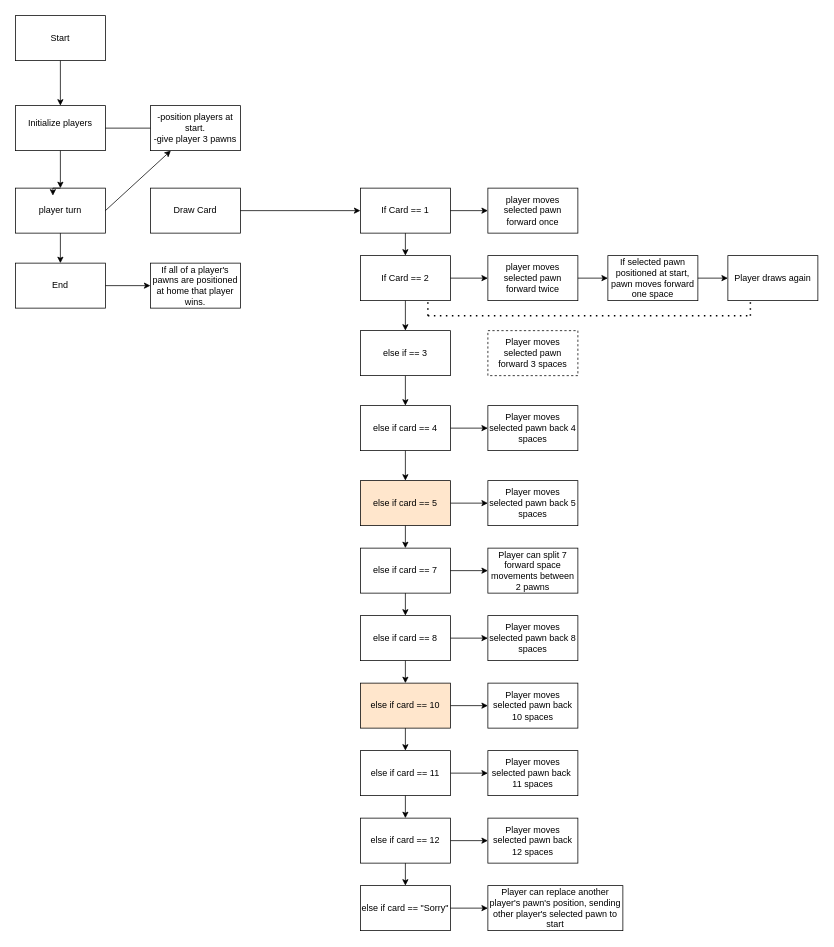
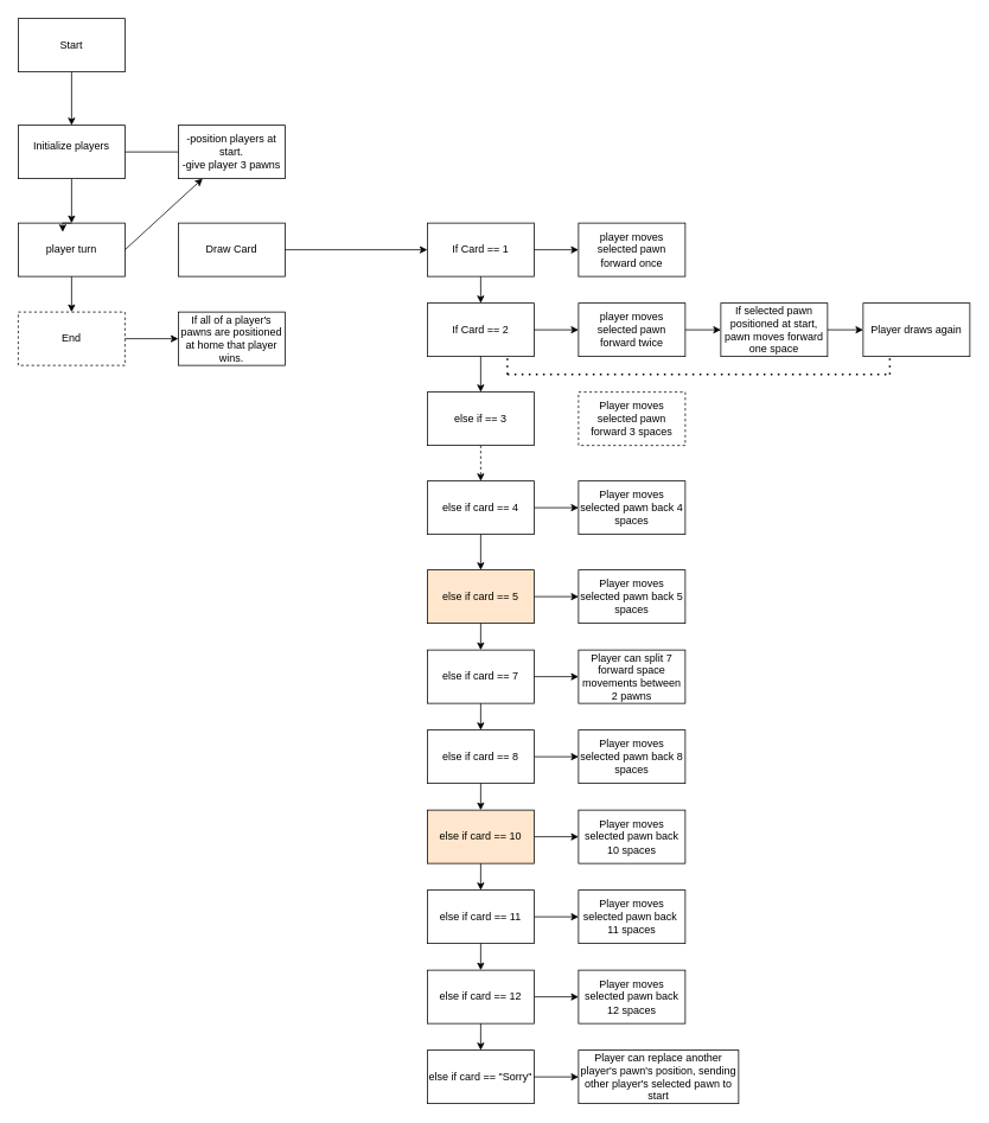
  <mxCell id="0" />
  <mxCell id="1" parent="0" />
  <mxCell id="2" value="Start" style="rounded=0;whiteSpace=wrap;html=1;" vertex="1" parent="1"><mxGeometry x="20" y="20" width="120" height="60" as="geometry" /></mxCell>
- <mxCell id="3" value="End" style="rounded=0;whiteSpace=wrap;html=1;" vertex="1" parent="1"><mxGeometry x="20" y="350" width="120" height="60" as="geometry" /></mxCell>
+ <mxCell id="3" value="End" style="rounded=0;whiteSpace=wrap;html=1;dashed=1;" vertex="1" parent="1"><mxGeometry x="20" y="350" width="120" height="60" as="geometry" /></mxCell>
  <mxCell id="4" value="Initialize players&lt;div&gt;&lt;br&gt;&lt;/div&gt;" style="rounded=0;whiteSpace=wrap;html=1;" vertex="1" parent="1"><mxGeometry x="20" y="140" width="120" height="60" as="geometry" /></mxCell>
  <mxCell id="5" value="" style="endArrow=classic;html=1;rounded=0;exitX=0.5;exitY=1;exitDx=0;exitDy=0;" edge="1" parent="1" source="2" target="4"><mxGeometry width="50" height="50" relative="1" as="geometry"><mxPoint x="120" y="90" as="sourcePoint" /><mxPoint x="290" y="60" as="targetPoint" /></mxGeometry></mxCell>
  <mxCell id="6" value="-position players at start.&lt;div&gt;-give player 3 pawns&lt;/div&gt;" style="rounded=0;whiteSpace=wrap;html=1;" vertex="1" parent="1"><mxGeometry x="200" y="140" width="120" height="60" as="geometry" /></mxCell>
  <mxCell id="7" value="" style="endArrow=none;html=1;rounded=0;exitX=1;exitY=0.5;exitDx=0;exitDy=0;entryX=0;entryY=0.5;entryDx=0;entryDy=0;" edge="1" parent="1" source="4" target="6"><mxGeometry width="50" height="50" relative="1" as="geometry"><mxPoint x="160" y="340" as="sourcePoint" /><mxPoint x="210" y="290" as="targetPoint" /></mxGeometry></mxCell>
  <mxCell id="8" value="player turn" style="rounded=0;whiteSpace=wrap;html=1;" vertex="1" parent="1"><mxGeometry x="20" y="250" width="120" height="60" as="geometry" /></mxCell>
  <mxCell id="9" value="Draw Card" style="rounded=0;whiteSpace=wrap;html=1;" vertex="1" parent="1"><mxGeometry x="200" y="250" width="120" height="60" as="geometry" /></mxCell>
  <mxCell id="10" value="If Card == 1" style="rounded=0;whiteSpace=wrap;html=1;" vertex="1" parent="1"><mxGeometry x="480" y="250" width="120" height="60" as="geometry" /></mxCell>
  <mxCell id="11" value="" style="endArrow=classic;html=1;rounded=0;exitX=1;exitY=0.5;exitDx=0;exitDy=0;entryX=0;entryY=0.5;entryDx=0;entryDy=0;" edge="1" parent="1" source="10" target="12"><mxGeometry width="50" height="50" relative="1" as="geometry"><mxPoint x="650" y="310" as="sourcePoint" /><mxPoint x="710" y="270" as="targetPoint" /></mxGeometry></mxCell>
  <mxCell id="12" value="player moves selected pawn forward&lt;span style=&quot;background-color: transparent; color: light-dark(rgb(0, 0, 0), rgb(255, 255, 255));&quot;&gt;&amp;nbsp;once&lt;/span&gt;" style="rounded=0;whiteSpace=wrap;html=1;" vertex="1" parent="1"><mxGeometry x="650" y="250" width="120" height="60" as="geometry" /></mxCell>
  <mxCell id="13" value="else if card == &quot;&lt;span style=&quot;background-color: transparent; color: light-dark(rgb(0, 0, 0), rgb(255, 255, 255));&quot;&gt;Sorry&quot;&lt;/span&gt;" style="rounded=0;whiteSpace=wrap;html=1;" vertex="1" parent="1"><mxGeometry x="480" y="1180" width="120" height="60" as="geometry" /></mxCell>
  <mxCell id="14" value="" style="endArrow=classic;html=1;rounded=0;exitX=1;exitY=0.5;exitDx=0;exitDy=0;entryX=0;entryY=0.5;entryDx=0;entryDy=0;" edge="1" parent="1" source="9" target="10"><mxGeometry width="50" height="50" relative="1" as="geometry"><mxPoint x="480" y="260" as="sourcePoint" /><mxPoint x="530" y="210" as="targetPoint" /></mxGeometry></mxCell>
  <mxCell id="15" value="" style="endArrow=classic;html=1;rounded=0;exitX=0.5;exitY=1;exitDx=0;exitDy=0;entryX=0.5;entryY=0;entryDx=0;entryDy=0;" edge="1" parent="1" source="10" target="27"><mxGeometry width="50" height="50" relative="1" as="geometry"><mxPoint x="380" y="350" as="sourcePoint" /><mxPoint x="540" y="370" as="targetPoint" /></mxGeometry></mxCell>
  <mxCell id="16" value="" style="endArrow=classic;html=1;rounded=0;exitX=0.5;exitY=1;exitDx=0;exitDy=0;entryX=0.5;entryY=0;entryDx=0;entryDy=0;" edge="1" parent="1" source="4" target="8"><mxGeometry width="50" height="50" relative="1" as="geometry"><mxPoint x="430" y="240" as="sourcePoint" /><mxPoint x="480" y="190" as="targetPoint" /></mxGeometry></mxCell>
  <mxCell id="17" value="Player can replace another player's pawn's position, sending other player's selected pawn to start" style="rounded=0;whiteSpace=wrap;html=1;" vertex="1" parent="1"><mxGeometry x="650" y="1180" width="180" height="60" as="geometry" /></mxCell>
  <mxCell id="18" value="" style="endArrow=classic;html=1;rounded=0;exitX=1;exitY=0.5;exitDx=0;exitDy=0;entryX=0;entryY=0.5;entryDx=0;entryDy=0;" edge="1" parent="1" source="13" target="17"><mxGeometry width="50" height="50" relative="1" as="geometry"><mxPoint x="630" y="1320" as="sourcePoint" /><mxPoint x="680" y="1270" as="targetPoint" /></mxGeometry></mxCell>
  <mxCell id="19" style="edgeStyle=orthogonalEdgeStyle;rounded=0;orthogonalLoop=1;jettySize=auto;html=1;" edge="1" parent="1" source="20" target="21"><mxGeometry relative="1" as="geometry" /></mxCell>
  <mxCell id="20" value="else if card == 4" style="rounded=0;whiteSpace=wrap;html=1;" vertex="1" parent="1"><mxGeometry x="480" y="540" width="120" height="60" as="geometry" /></mxCell>
  <mxCell id="21" value="Player moves selected pawn back 4 spaces" style="rounded=0;whiteSpace=wrap;html=1;" vertex="1" parent="1"><mxGeometry x="650" y="540" width="120" height="60" as="geometry" /></mxCell>
  <mxCell id="22" value="else if card == 7" style="rounded=0;whiteSpace=wrap;html=1;" vertex="1" parent="1"><mxGeometry x="480" y="730" width="120" height="60" as="geometry" /></mxCell>
  <mxCell id="23" value="Player can split 7 forward space movements between 2 pawns" style="rounded=0;whiteSpace=wrap;html=1;" vertex="1" parent="1"><mxGeometry x="650" y="730" width="120" height="60" as="geometry" /></mxCell>
- <mxCell id="24" value="" style="endArrow=classic;html=1;rounded=0;entryX=0.5;entryY=0;entryDx=0;entryDy=0;exitX=0.5;exitY=1;exitDx=0;exitDy=0;" edge="1" parent="1" source="38" target="20"><mxGeometry width="50" height="50" relative="1" as="geometry"><mxPoint x="455" y="550" as="sourcePoint" /><mxPoint x="405" y="560" as="targetPoint" /></mxGeometry></mxCell>
+ <mxCell id="24" value="" style="endArrow=classic;html=1;rounded=0;entryX=0.5;entryY=0;entryDx=0;entryDy=0;exitX=0.5;exitY=1;exitDx=0;exitDy=0;dashed=1;" edge="1" parent="1" source="38" target="20"><mxGeometry width="50" height="50" relative="1" as="geometry"><mxPoint x="455" y="550" as="sourcePoint" /><mxPoint x="405" y="560" as="targetPoint" /></mxGeometry></mxCell>
  <mxCell id="25" value="" style="endArrow=classic;html=1;rounded=0;exitX=0.5;exitY=1;exitDx=0;exitDy=0;entryX=0.5;entryY=0;entryDx=0;entryDy=0;" edge="1" parent="1" source="20" target="41"><mxGeometry width="50" height="50" relative="1" as="geometry"><mxPoint x="850" y="580" as="sourcePoint" /><mxPoint x="410" y="640" as="targetPoint" /></mxGeometry></mxCell>
  <mxCell id="26" value="" style="endArrow=classic;html=1;rounded=0;exitX=1;exitY=0.5;exitDx=0;exitDy=0;entryX=0;entryY=0.5;entryDx=0;entryDy=0;" edge="1" parent="1" source="22" target="23"><mxGeometry width="50" height="50" relative="1" as="geometry"><mxPoint x="580" y="850" as="sourcePoint" /><mxPoint x="630" y="800" as="targetPoint" /></mxGeometry></mxCell>
  <mxCell id="27" value="If Card == 2" style="rounded=0;whiteSpace=wrap;html=1;" vertex="1" parent="1"><mxGeometry x="480" y="340" width="120" height="60" as="geometry" /></mxCell>
  <mxCell id="28" value="" style="endArrow=classic;html=1;rounded=0;exitX=1;exitY=0.5;exitDx=0;exitDy=0;entryX=0;entryY=0.5;entryDx=0;entryDy=0;" edge="1" parent="1" source="27" target="29"><mxGeometry width="50" height="50" relative="1" as="geometry"><mxPoint x="650" y="400" as="sourcePoint" /><mxPoint x="710" y="360" as="targetPoint" /></mxGeometry></mxCell>
  <mxCell id="29" value="player moves selected pawn forward&lt;span style=&quot;background-color: transparent; color: light-dark(rgb(0, 0, 0), rgb(255, 255, 255));&quot;&gt;&amp;nbsp;twice&lt;/span&gt;" style="rounded=0;whiteSpace=wrap;html=1;" vertex="1" parent="1"><mxGeometry x="650" y="340" width="120" height="60" as="geometry" /></mxCell>
  <mxCell id="30" value="If selected pawn positioned at start,&lt;div&gt;pawn moves forward one space&lt;/div&gt;" style="rounded=0;whiteSpace=wrap;html=1;" vertex="1" parent="1"><mxGeometry x="810" y="340" width="120" height="60" as="geometry" /></mxCell>
  <mxCell id="31" value="" style="endArrow=classic;html=1;rounded=0;exitX=0.5;exitY=1;exitDx=0;exitDy=0;" edge="1" parent="1" source="27" target="38"><mxGeometry width="50" height="50" relative="1" as="geometry"><mxPoint x="370" y="380" as="sourcePoint" /><mxPoint x="540" y="440" as="targetPoint" /></mxGeometry></mxCell>
  <mxCell id="32" value="Player draws again" style="rounded=0;whiteSpace=wrap;html=1;" vertex="1" parent="1"><mxGeometry x="970" y="340" width="120" height="60" as="geometry" /></mxCell>
  <mxCell id="33" value="" style="endArrow=none;dashed=1;html=1;dashPattern=1 3;strokeWidth=2;rounded=0;" edge="1" parent="1"><mxGeometry width="50" height="50" relative="1" as="geometry"><mxPoint x="570" y="420" as="sourcePoint" /><mxPoint x="1000" y="420" as="targetPoint" /></mxGeometry></mxCell>
  <mxCell id="34" value="" style="endArrow=none;dashed=1;html=1;dashPattern=1 3;strokeWidth=2;rounded=0;entryX=0.75;entryY=1;entryDx=0;entryDy=0;" edge="1" parent="1" target="27"><mxGeometry width="50" height="50" relative="1" as="geometry"><mxPoint x="570" y="420" as="sourcePoint" /><mxPoint x="890" y="430" as="targetPoint" /></mxGeometry></mxCell>
  <mxCell id="35" value="" style="endArrow=none;dashed=1;html=1;dashPattern=1 3;strokeWidth=2;rounded=0;entryX=0.25;entryY=1;entryDx=0;entryDy=0;" edge="1" parent="1" target="32"><mxGeometry width="50" height="50" relative="1" as="geometry"><mxPoint x="1000" y="420" as="sourcePoint" /><mxPoint x="580" y="410" as="targetPoint" /></mxGeometry></mxCell>
  <mxCell id="36" value="" style="endArrow=classic;html=1;rounded=0;entryX=0;entryY=0.5;entryDx=0;entryDy=0;exitX=1;exitY=0.5;exitDx=0;exitDy=0;" edge="1" parent="1" source="30" target="32"><mxGeometry width="50" height="50" relative="1" as="geometry"><mxPoint x="900" y="300" as="sourcePoint" /><mxPoint x="950" y="250" as="targetPoint" /></mxGeometry></mxCell>
  <mxCell id="37" value="" style="endArrow=classic;html=1;rounded=0;exitX=1;exitY=0.5;exitDx=0;exitDy=0;entryX=0;entryY=0.5;entryDx=0;entryDy=0;" edge="1" parent="1" source="29" target="30"><mxGeometry width="50" height="50" relative="1" as="geometry"><mxPoint x="870" y="300" as="sourcePoint" /><mxPoint x="920" y="250" as="targetPoint" /></mxGeometry></mxCell>
  <mxCell id="38" value="else if == 3" style="rounded=0;whiteSpace=wrap;html=1;" vertex="1" parent="1"><mxGeometry x="480" y="440" width="120" height="60" as="geometry" /></mxCell>
  <mxCell id="39" value="Player moves selected pawn forward 3 spaces" style="rounded=0;whiteSpace=wrap;html=1;dashed=1;" vertex="1" parent="1"><mxGeometry x="650" y="440" width="120" height="60" as="geometry" /></mxCell>
  <mxCell id="40" style="edgeStyle=orthogonalEdgeStyle;rounded=0;orthogonalLoop=1;jettySize=auto;html=1;" edge="1" parent="1" source="41" target="42"><mxGeometry relative="1" as="geometry" /></mxCell>
  <mxCell id="41" value="else if card == 5" style="rounded=0;whiteSpace=wrap;html=1;fillColor=#ffe6cc;" vertex="1" parent="1"><mxGeometry x="480" y="640" width="120" height="60" as="geometry" /></mxCell>
  <mxCell id="42" value="Player moves selected pawn back 5 spaces" style="rounded=0;whiteSpace=wrap;html=1;" vertex="1" parent="1"><mxGeometry x="650" y="640" width="120" height="60" as="geometry" /></mxCell>
  <mxCell id="43" style="edgeStyle=orthogonalEdgeStyle;rounded=0;orthogonalLoop=1;jettySize=auto;html=1;" edge="1" parent="1" source="44" target="45"><mxGeometry relative="1" as="geometry" /></mxCell>
  <mxCell id="44" value="else if card == 8" style="rounded=0;whiteSpace=wrap;html=1;" vertex="1" parent="1"><mxGeometry x="480" y="820" width="120" height="60" as="geometry" /></mxCell>
  <mxCell id="45" value="Player moves selected pawn back 8 spaces" style="rounded=0;whiteSpace=wrap;html=1;" vertex="1" parent="1"><mxGeometry x="650" y="820" width="120" height="60" as="geometry" /></mxCell>
  <mxCell id="46" value="" style="endArrow=classic;html=1;rounded=0;exitX=0.5;exitY=1;exitDx=0;exitDy=0;entryX=0.5;entryY=0;entryDx=0;entryDy=0;" edge="1" parent="1" source="41" target="22"><mxGeometry width="50" height="50" relative="1" as="geometry"><mxPoint x="390" y="760" as="sourcePoint" /><mxPoint x="440" y="710" as="targetPoint" /></mxGeometry></mxCell>
  <mxCell id="47" style="edgeStyle=orthogonalEdgeStyle;rounded=0;orthogonalLoop=1;jettySize=auto;html=1;" edge="1" parent="1" source="48" target="49"><mxGeometry relative="1" as="geometry" /></mxCell>
  <mxCell id="48" value="else if card == 10" style="rounded=0;whiteSpace=wrap;html=1;fillColor=#ffe6cc;" vertex="1" parent="1"><mxGeometry x="480" y="910" width="120" height="60" as="geometry" /></mxCell>
  <mxCell id="49" value="Player moves selected pawn back 10 spaces" style="rounded=0;whiteSpace=wrap;html=1;" vertex="1" parent="1"><mxGeometry x="650" y="910" width="120" height="60" as="geometry" /></mxCell>
  <mxCell id="50" style="edgeStyle=orthogonalEdgeStyle;rounded=0;orthogonalLoop=1;jettySize=auto;html=1;" edge="1" parent="1" source="51" target="52"><mxGeometry relative="1" as="geometry" /></mxCell>
  <mxCell id="51" value="else if card == 11" style="rounded=0;whiteSpace=wrap;html=1;" vertex="1" parent="1"><mxGeometry x="480" y="1000" width="120" height="60" as="geometry" /></mxCell>
  <mxCell id="52" value="Player moves selected pawn back&amp;nbsp; 11 spaces" style="rounded=0;whiteSpace=wrap;html=1;" vertex="1" parent="1"><mxGeometry x="650" y="1000" width="120" height="60" as="geometry" /></mxCell>
  <mxCell id="53" style="edgeStyle=orthogonalEdgeStyle;rounded=0;orthogonalLoop=1;jettySize=auto;html=1;" edge="1" parent="1" source="54" target="55"><mxGeometry relative="1" as="geometry" /></mxCell>
  <mxCell id="54" value="else if card == 12" style="rounded=0;whiteSpace=wrap;html=1;" vertex="1" parent="1"><mxGeometry x="480" y="1090" width="120" height="60" as="geometry" /></mxCell>
  <mxCell id="55" value="Player moves selected pawn back 12 spaces" style="rounded=0;whiteSpace=wrap;html=1;" vertex="1" parent="1"><mxGeometry x="650" y="1090" width="120" height="60" as="geometry" /></mxCell>
  <mxCell id="56" value="" style="endArrow=classic;html=1;rounded=0;exitX=0.5;exitY=1;exitDx=0;exitDy=0;entryX=0.5;entryY=0;entryDx=0;entryDy=0;" edge="1" parent="1" source="22" target="44"><mxGeometry width="50" height="50" relative="1" as="geometry"><mxPoint x="940" y="840" as="sourcePoint" /><mxPoint x="990" y="790" as="targetPoint" /></mxGeometry></mxCell>
  <mxCell id="57" value="" style="endArrow=classic;html=1;rounded=0;exitX=0.5;exitY=1;exitDx=0;exitDy=0;entryX=0.5;entryY=0;entryDx=0;entryDy=0;" edge="1" parent="1" source="44" target="48"><mxGeometry width="50" height="50" relative="1" as="geometry"><mxPoint x="330" y="910" as="sourcePoint" /><mxPoint x="380" y="860" as="targetPoint" /></mxGeometry></mxCell>
  <mxCell id="58" value="" style="endArrow=classic;html=1;rounded=0;exitX=0.5;exitY=1;exitDx=0;exitDy=0;entryX=0.5;entryY=0;entryDx=0;entryDy=0;" edge="1" parent="1" source="48" target="51"><mxGeometry width="50" height="50" relative="1" as="geometry"><mxPoint x="380" y="1080" as="sourcePoint" /><mxPoint x="430" y="1030" as="targetPoint" /></mxGeometry></mxCell>
  <mxCell id="59" value="" style="endArrow=classic;html=1;rounded=0;exitX=0.5;exitY=1;exitDx=0;exitDy=0;entryX=0.5;entryY=0;entryDx=0;entryDy=0;" edge="1" parent="1" source="51" target="54"><mxGeometry width="50" height="50" relative="1" as="geometry"><mxPoint x="920" y="1100" as="sourcePoint" /><mxPoint x="970" y="1050" as="targetPoint" /></mxGeometry></mxCell>
  <mxCell id="60" value="" style="endArrow=classic;html=1;rounded=0;exitX=0.5;exitY=1;exitDx=0;exitDy=0;" edge="1" parent="1" source="54" target="13"><mxGeometry width="50" height="50" relative="1" as="geometry"><mxPoint x="300" y="1190" as="sourcePoint" /><mxPoint x="350" y="1140" as="targetPoint" /></mxGeometry></mxCell>
  <mxCell id="61" style="edgeStyle=orthogonalEdgeStyle;rounded=0;orthogonalLoop=1;jettySize=auto;html=1;exitX=0.5;exitY=0;exitDx=0;exitDy=0;entryX=0.417;entryY=0.167;entryDx=0;entryDy=0;entryPerimeter=0;" edge="1" parent="1" source="8" target="8"><mxGeometry relative="1" as="geometry" /></mxCell>
  <mxCell id="62" value="If all of a player's pawns are positioned at home that player wins." style="rounded=0;whiteSpace=wrap;html=1;" vertex="1" parent="1"><mxGeometry x="200" y="350" width="120" height="60" as="geometry" /></mxCell>
  <mxCell id="63" value="" style="endArrow=classic;html=1;rounded=0;exitX=0.5;exitY=1;exitDx=0;exitDy=0;" edge="1" parent="1" source="8" target="3"><mxGeometry width="50" height="50" relative="1" as="geometry"><mxPoint x="90" y="530" as="sourcePoint" /><mxPoint x="140" y="480" as="targetPoint" /></mxGeometry></mxCell>
  <mxCell id="64" value="" style="endArrow=classic;html=1;rounded=0;exitX=1;exitY=0.5;exitDx=0;exitDy=0;entryX=0;entryY=0.5;entryDx=0;entryDy=0;" edge="1" parent="1" source="3" target="62"><mxGeometry width="50" height="50" relative="1" as="geometry"><mxPoint x="150" y="520" as="sourcePoint" /><mxPoint x="200" y="470" as="targetPoint" /></mxGeometry></mxCell>
  <mxCell id="65" value="" style="endArrow=classic;html=1;rounded=0;exitX=1;exitY=0.5;exitDx=0;exitDy=0;" edge="1" parent="1" source="8" target="6"><mxGeometry width="50" height="50" relative="1" as="geometry"><mxPoint x="80" y="540" as="sourcePoint" /><mxPoint x="130" y="490" as="targetPoint" /></mxGeometry></mxCell>
